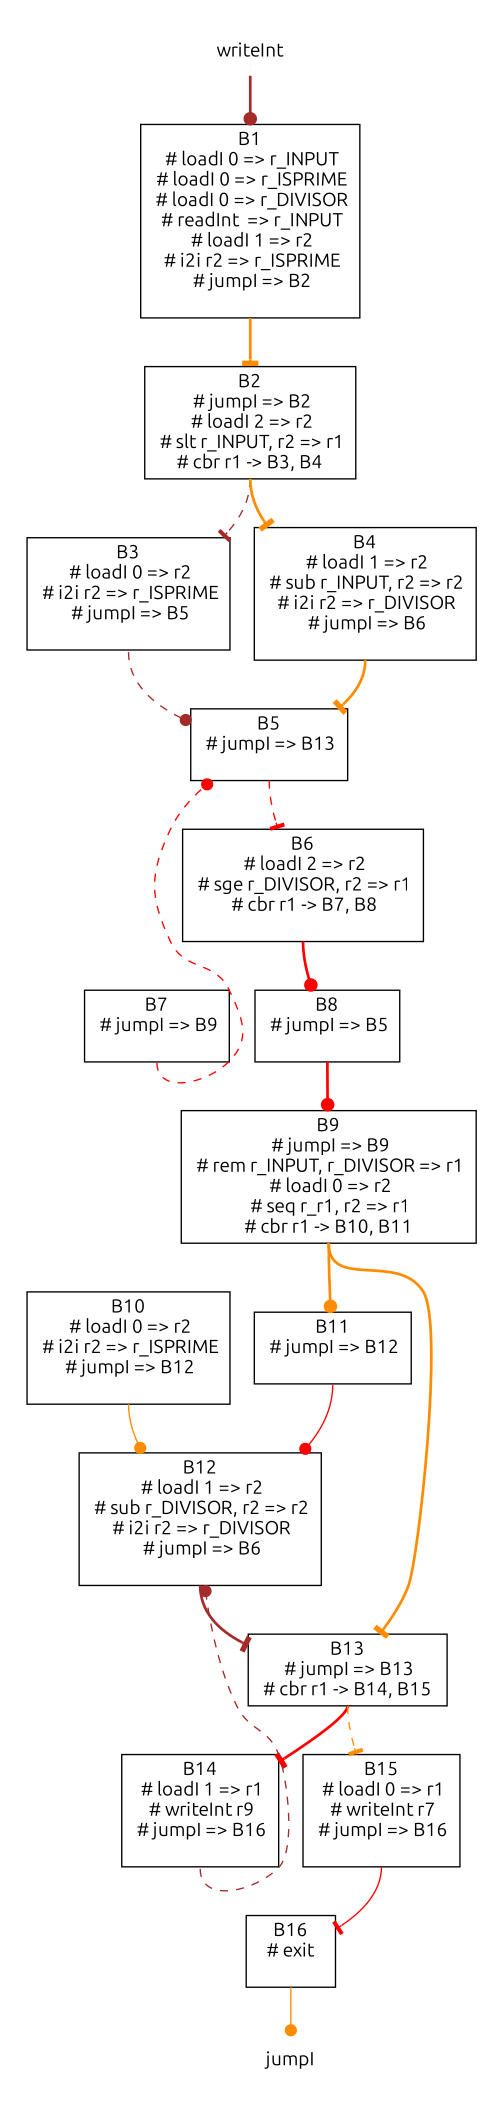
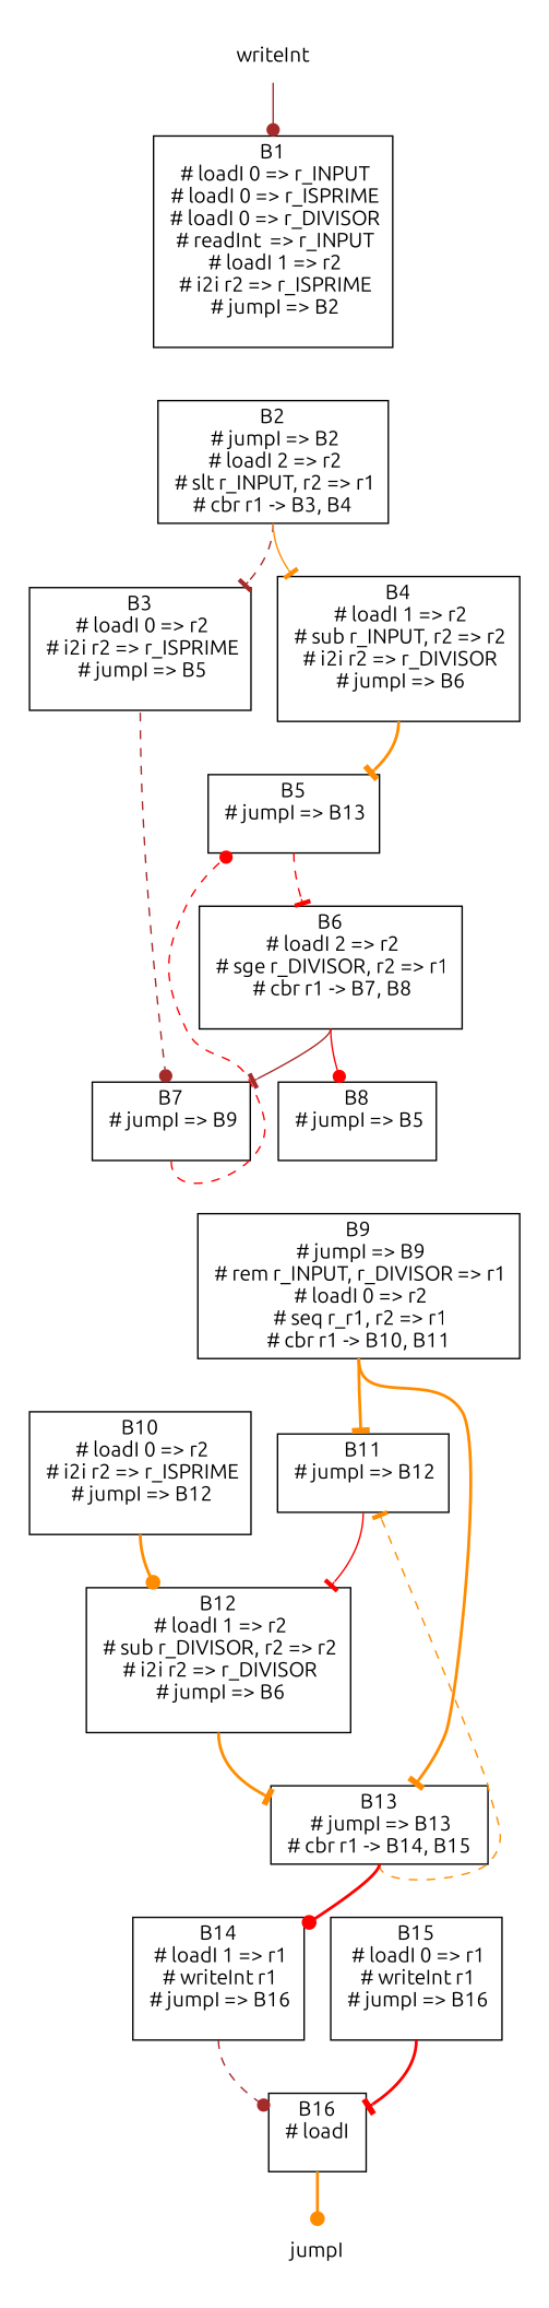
  digraph {
    fontname=Ubuntu
    node [fillcolor="/x11/white" fontname=Ubuntu shape=box]
    edge [arrowhead=tee color=darkorange fontname=Ubuntu style=bold tailport=s]
    n1 [label=<B1<br/> # loadI 0 =&gt; r_INPUT<br/> # loadI 0 =&gt; r_ISPRIME<br/> # loadI 0 =&gt; r_DIVISOR<br/> # readInt  =&gt; r_INPUT<br/> # loadI 1 =&gt; r2<br/> # i2i r2 =&gt; r_ISPRIME<br/> # jumpI =&gt; B2<br/> >]
    n2 [color=darkgreen label=writeInt shape=none fillcolor=""]
    n3 [label=<B2<br/> # jumpI =&gt; B2<br/> # loadI 2 =&gt; r2<br/> # slt r_INPUT&#44; r2 =&gt; r1<br/> # cbr r1 -&gt; B3, B4 >]
    n4 [label=<B3<br/> # loadI 0 =&gt; r2<br/> # i2i r2 =&gt; r_ISPRIME<br/> # jumpI =&gt; B5<br/> >]
    n5 [label=<B4<br/> # loadI 1 =&gt; r2<br/> # sub r_INPUT&#44; r2 =&gt; r2<br/> # i2i r2 =&gt; r_DIVISOR<br/> # jumpI =&gt; B6<br/> >]
    n6 [label=<B5<br/> # jumpI =&gt; B13<br/> >]
    n7 [label=<B6<br/> # loadI 2 =&gt; r2<br/> # sge r_DIVISOR&#44; r2 =&gt; r1<br/> # cbr r1 -&gt; B7, B8<br/> >]
    n8 [label=<B7<br/> # jumpI =&gt; B9<br/> >]
    n9 [label=<B8<br/> # jumpI =&gt; B5<br/> >]
    n10 [label=<B9<br/> # jumpI =&gt; B9<br/> # rem r_INPUT&#44; r_DIVISOR =&gt; r1<br/> # loadI 0 =&gt; r2<br/> # seq r_r1&#44; r2 =&gt; r1<br/> # cbr r1 -&gt; B10, B11 >]
    n11 [label=<B10<br/> # loadI 0 =&gt; r2<br/> # i2i r2 =&gt; r_ISPRIME<br/> # jumpI =&gt; B12<br/> >]
    n12 [label=<B11<br/> # jumpI =&gt; B12<br/> >]
    n13 [label=<B12<br/> # loadI 1 =&gt; r2<br/> # sub r_DIVISOR&#44; r2 =&gt; r2<br/> # i2i r2 =&gt; r_DIVISOR<br/> # jumpI =&gt; B6<br/> >]
    n14 [label=<B13<br/> # jumpI =&gt; B13<br/> # cbr r1 -&gt; B14, B15 >]
-   n15 [label=<B14<br/> # loadI 1 =&gt; r1<br/> # writeInt r9<br/> # jumpI =&gt; B16<br/> >]
-   n16 [label=<B15<br/> # loadI 0 =&gt; r1<br/> # writeInt r7<br/> # jumpI =&gt; B16<br/> >]
-   n17 [label=<B16<br/> # exit <br/> >]
+   n15 [label=<B14<br/> # loadI 1 =&gt; r1<br/> # writeInt r1<br/> # jumpI =&gt; B16<br/> >]
+   n16 [label=<B15<br/> # loadI 0 =&gt; r1<br/> # writeInt r1<br/> # jumpI =&gt; B16<br/> >]
+   n17 [label=<B16<br/> # loadI <br/> >]
    n18 [color=darkgreen label=jumpI shape=none fillcolor=""]
    subgraph cluster_1 {
      color="/x11/white"
      n1
      n2
      n3
      n4
      n5
      n6
      n7
      n8
      n9
      n10
      n11
      n12
      n13
      n14
      n15
      n16
      n17
      n18
    }
-   n1 -> n3
-   n2 -> n1 [arrowhead=dot color=brown]
+   n2 -> n1 [arrowhead=dot color=brown style=solid]
    n3 -> n4 [color=brown style=dashed]
-   n3 -> n5
-   n4 -> n6 [arrowhead=dot color=brown style=dashed]
+   n3 -> n5 [style=solid]
+   n4 -> n8 [arrowhead=dot color=brown style=dashed]
    n5 -> n6
    n6 -> n7 [color=red style=dashed]
-   n7 -> n9 [arrowhead=dot color=red]
+   n7 -> n8 [color=brown style=solid]
+   n7 -> n9 [arrowhead=dot color=red style=solid]
    n8 -> n6 [arrowhead=dot color=red style=dashed]
-   n9 -> n10 [arrowhead=dot color=red]
-   n10 -> n12 [arrowhead=dot]
+   n10 -> n12
    n10 -> n14
-   n11 -> n13 [arrowhead=dot style=solid]
-   n12 -> n13 [arrowhead=dot color=red style=solid]
-   n13 -> n14 [color=brown]
-   n14 -> n15 [color=red]
-   n14 -> n16 [style=dashed]
-   n15 -> n13 [arrowhead=dot color=brown style=dashed]
-   n16 -> n17 [color=red style=solid]
-   n17 -> n18 [arrowhead=dot style=solid]
+   n11 -> n13 [arrowhead=dot]
+   n12 -> n13 [color=red style=solid]
+   n13 -> n14
+   n14 -> n15 [arrowhead=dot color=red]
+   n14 -> n12 [style=dashed]
+   n15 -> n17 [arrowhead=dot color=brown style=dashed]
+   n16 -> n17 [color=red]
+   n17 -> n18 [arrowhead=dot]
  }
